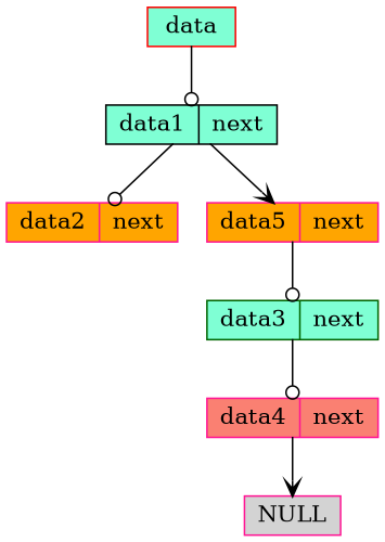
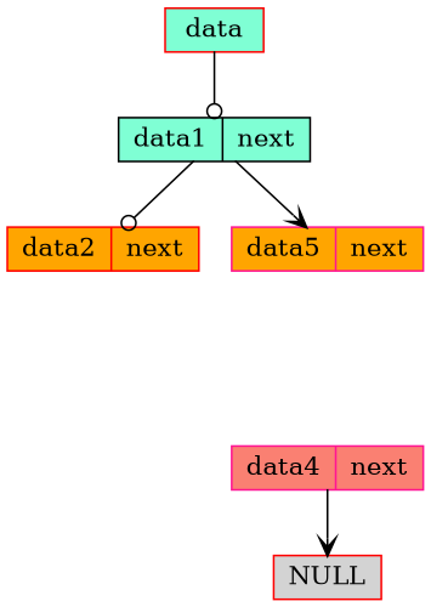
  digraph {
    node [color=deeppink fillcolor=aquamarine shape=record style=filled]
    edge [arrowhead=odot]
    n1 [color=red height=.1 label=data]
    n2 [color=black height=.1 label="data1|next"]
-   n3 [fillcolor=orange height=.1 label="data2|next"]
+   n3 [color=red fillcolor=orange height=.1 label="data2|next"]
    n4 [fillcolor=orange height=.1 label="data5|next"]
-   n5 [color=darkgreen height=.1 label="data3|next"]
    n6 [fillcolor=salmon height=.1 label="data4|next"]
-   n7 [fillcolor=lightgrey height=.1 label=NULL]
+   n7 [color=red fillcolor=lightgrey height=.1 label=NULL]
    n1 -> n2
    n2 -> n3
    n2 -> n4 [arrowhead=vee]
-   n4 -> n5
-   n5 -> n6
    n6 -> n7 [arrowhead=vee]
  }
